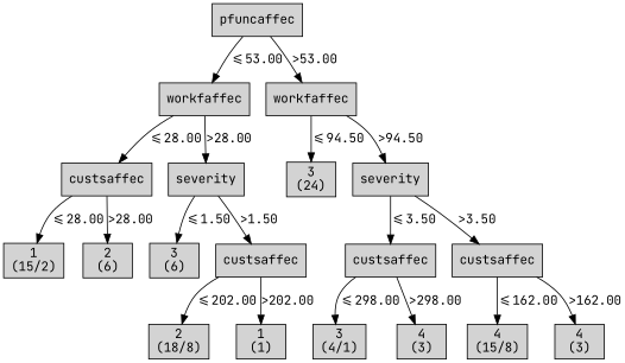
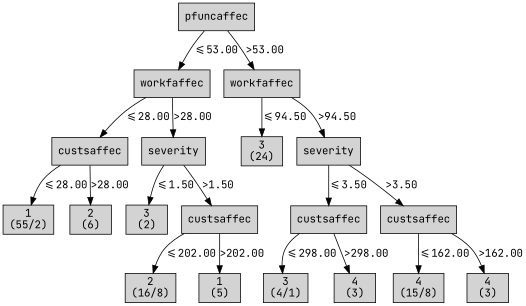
  digraph {
    fontname="JetBrains Mono"
    node [fontname="JetBrains Mono" shape=box style=filled weight=4]
    edge [fontname="JetBrains Mono"]
    n1 [label="pfuncaffec\n" weight=1]
    n2 [label="workfaffec\n" weight=2]
    n3 [label="workfaffec\n" weight=2]
    n4 [label="custsaffec\n" weight=3]
    n5 [label="severity\n" weight=3]
    n6 [label="3\n(24)\n" weight=3]
    n7 [label="severity\n" weight=3]
-   n8 [label="1\n(15/2)\n"]
+   n8 [label="1\n(55/2)\n"]
    n9 [label="2\n(6)\n"]
-   n10 [label="3\n(6)\n"]
+   n10 [label="3\n(2)\n"]
    n11 [label="custsaffec\n"]
    n12 [label="custsaffec\n"]
    n13 [label="custsaffec\n"]
-   n14 [label="2\n(18/8)\n" weight=5]
-   n15 [label="1\n(1)\n" weight=5]
+   n14 [label="2\n(16/8)\n" weight=5]
+   n15 [label="1\n(5)\n" weight=5]
    n16 [label="3\n(4/1)\n" weight=5]
    n17 [label="4\n(3)\n" weight=5]
    n18 [label="4\n(15/8)\n" weight=5]
    n19 [label="4\n(3)\n" weight=5]
    subgraph sub_1 {
      rank=same
      n1
    }
    subgraph sub_2 {
      rank=same
      n2
      n3
    }
    subgraph sub_3 {
      rank=same
      n4
      n5
      n6
      n7
    }
    subgraph sub_4 {
      rank=same
      n8
      n9
      n10
      n11
      n12
      n13
    }
    subgraph sub_5 {
      rank=same
      n14
      n15
      n16
      n17
      n18
      n19
    }
    n1 -> n2 [label="<=53.00"]
    n1 -> n3 [label=">53.00"]
    n2 -> n4 [label="<=28.00"]
    n2 -> n5 [label=">28.00"]
    n3 -> n6 [label="<=94.50"]
    n3 -> n7 [label=">94.50"]
    n4 -> n8 [label="<=28.00"]
    n4 -> n9 [label=">28.00"]
    n5 -> n10 [label="<=1.50"]
    n5 -> n11 [label=">1.50"]
    n7 -> n12 [label="<=3.50"]
    n7 -> n13 [label=">3.50"]
    n11 -> n14 [label="<=202.00"]
    n11 -> n15 [label=">202.00"]
    n12 -> n16 [label="<=298.00"]
    n12 -> n17 [label=">298.00"]
    n13 -> n18 [label="<=162.00"]
    n13 -> n19 [label=">162.00"]
  }
